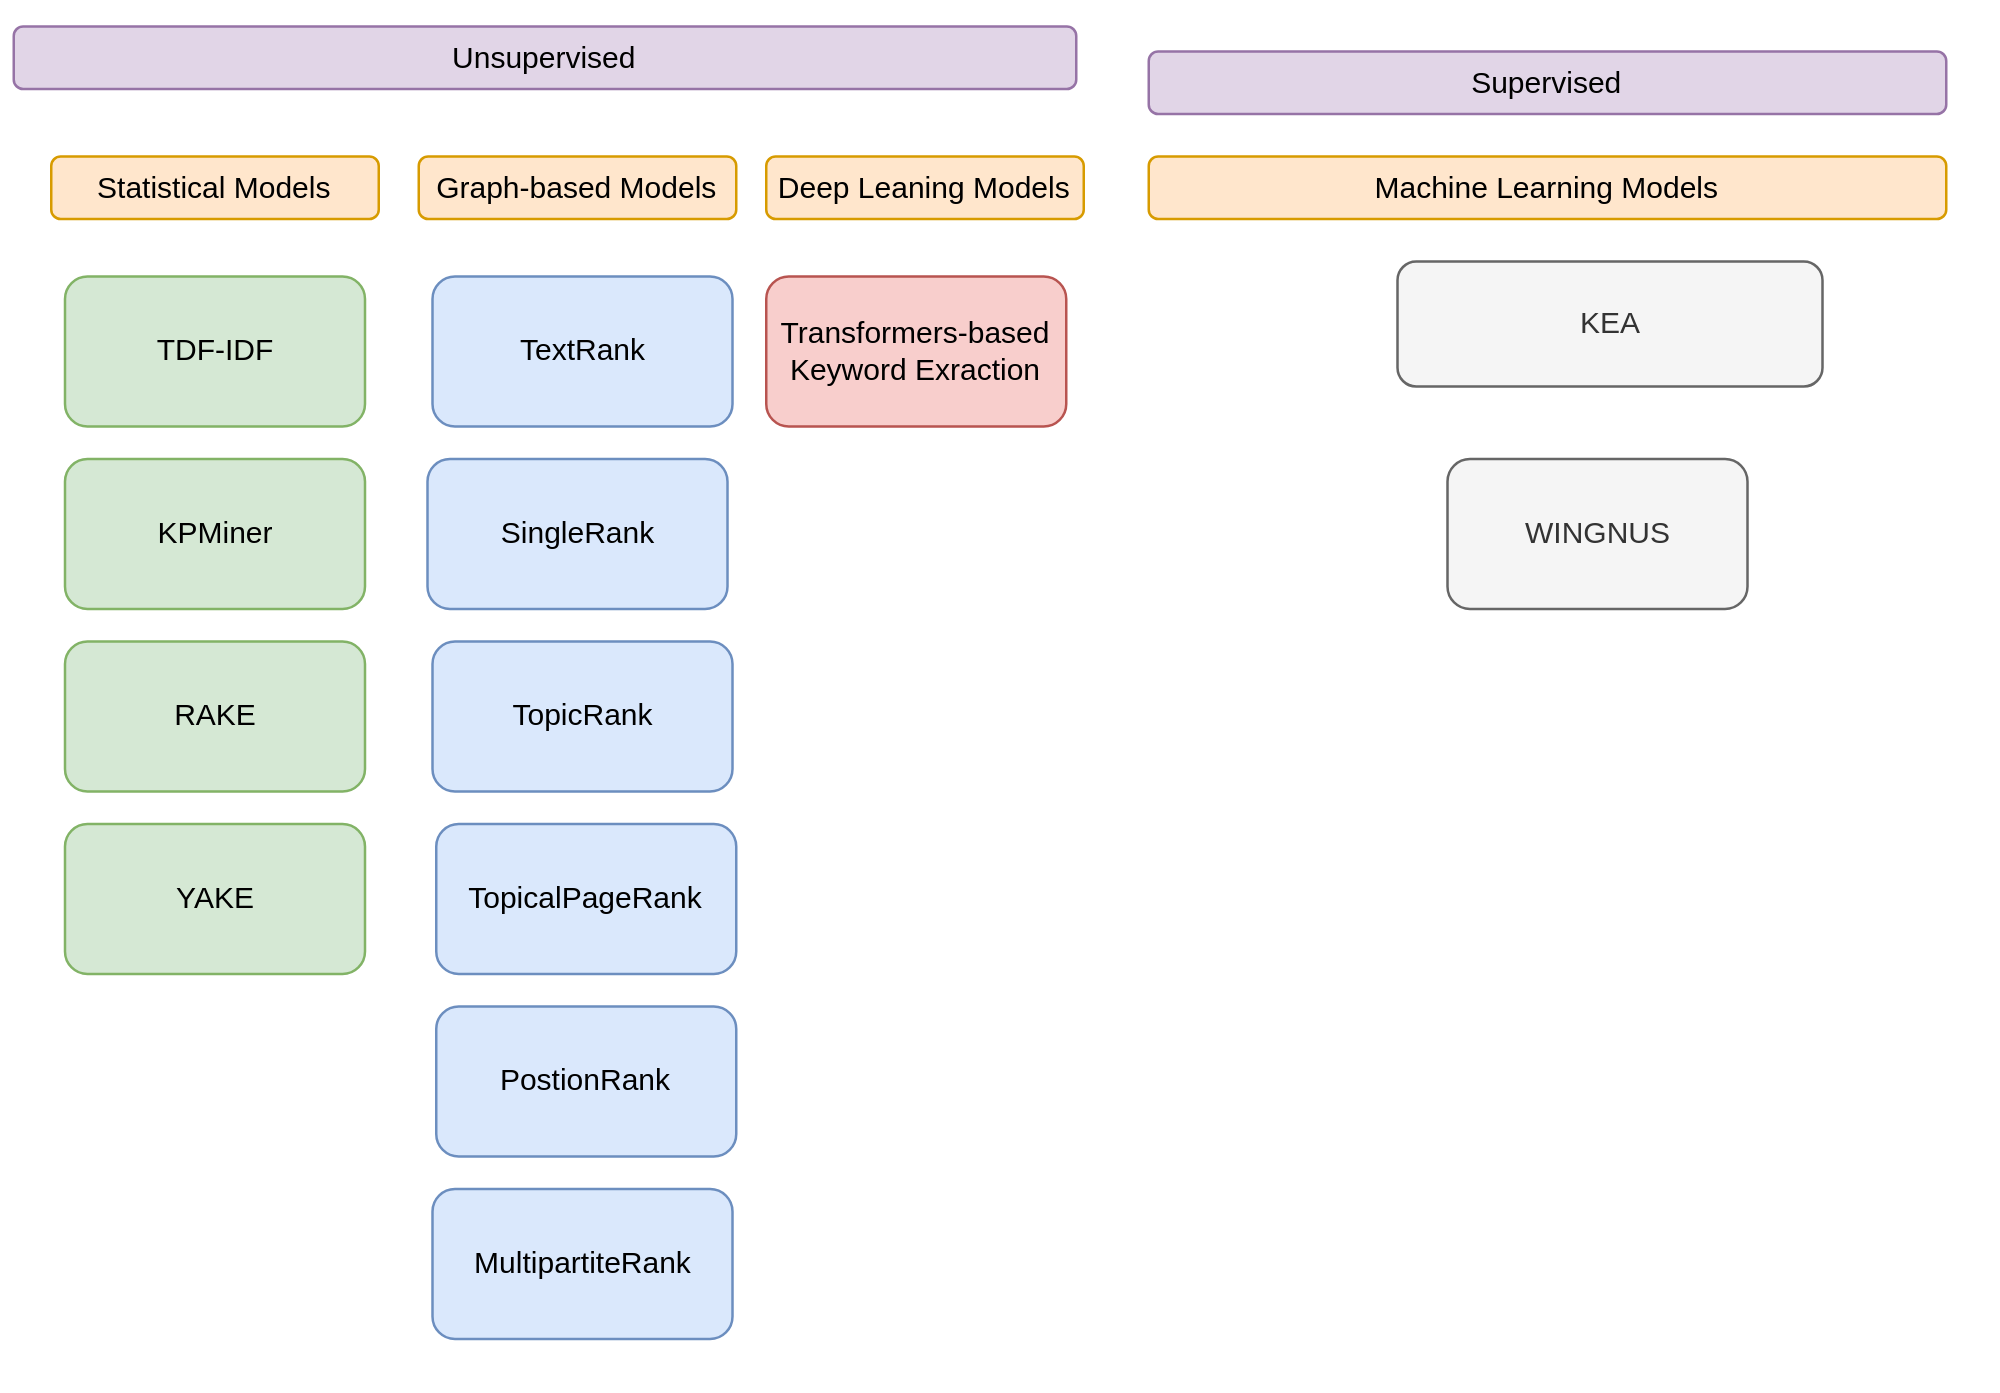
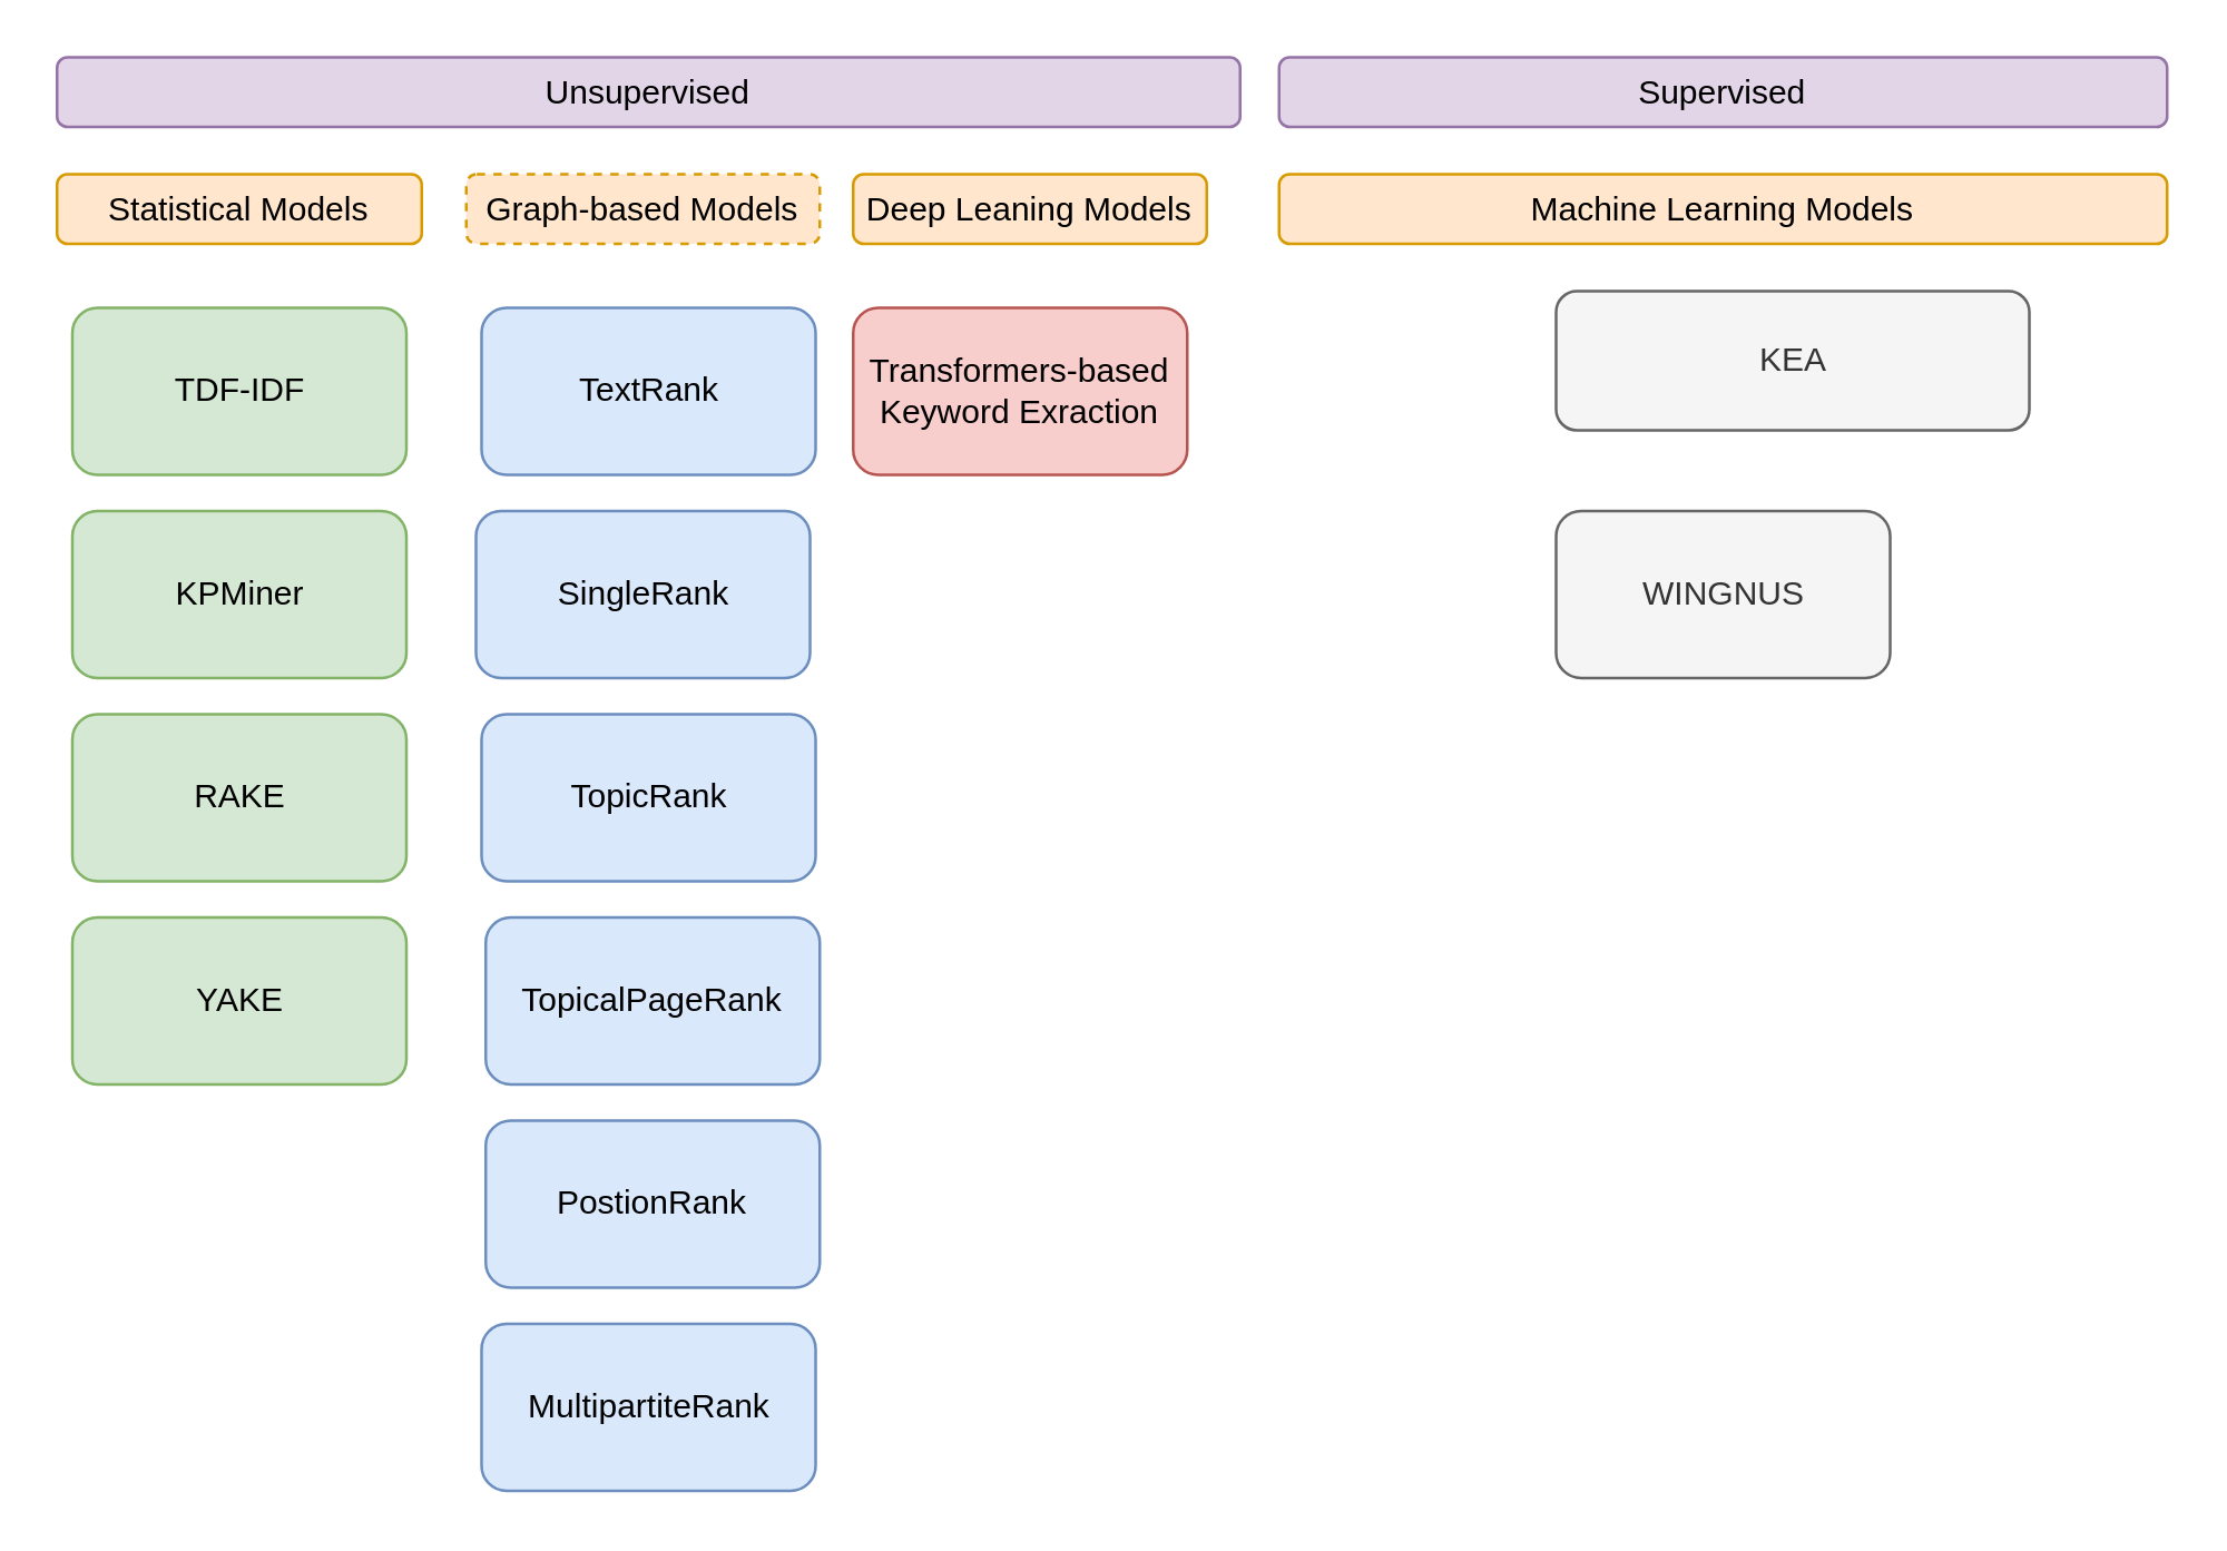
  <mxCell id="0" />
  <mxCell id="1" parent="0" />
- <mxCell id="2" value="&lt;div&gt;Unsupervised&lt;/div&gt;&lt;div class=&quot;section&quot; id=&quot;statistical-models&quot; style=&quot;box-sizing: border-box ; color: rgb(64 , 64 , 64) ; font-family: &amp;#34;lato&amp;#34; , , &amp;#34;helvetica neue&amp;#34; , &amp;#34;arial&amp;#34; , sans-serif ; font-size: 16px ; background-color: rgb(252 , 252 , 252)&quot;&gt;&lt;/div&gt;" style="rounded=1;whiteSpace=wrap;html=1;fillColor=#e1d5e7;strokeColor=#9673a6;" vertex="1" parent="1"><mxGeometry x="5" y="10" width="425" height="25" as="geometry" /></mxCell>
+ <mxCell id="2" value="&lt;div&gt;Unsupervised&lt;/div&gt;&lt;div class=&quot;section&quot; id=&quot;statistical-models&quot; style=&quot;box-sizing: border-box ; color: rgb(64 , 64 , 64) ; font-family: &amp;#34;lato&amp;#34; , , &amp;#34;helvetica neue&amp;#34; , &amp;#34;arial&amp;#34; , sans-serif ; font-size: 16px ; background-color: rgb(252 , 252 , 252)&quot;&gt;&lt;/div&gt;" style="rounded=1;whiteSpace=wrap;html=1;fillColor=#e1d5e7;strokeColor=#9673a6;" vertex="1" parent="1"><mxGeometry x="20" y="20" width="425" height="25" as="geometry" /></mxCell>
  <mxCell id="3" value="Supervised" style="rounded=1;whiteSpace=wrap;html=1;fillColor=#e1d5e7;strokeColor=#9673a6;" vertex="1" parent="1"><mxGeometry x="459" y="20" width="319" height="25" as="geometry" /></mxCell>
  <mxCell id="4" value="&lt;div&gt;Statistical Models&lt;/div&gt;&lt;div class=&quot;section&quot; id=&quot;statistical-models&quot; style=&quot;box-sizing: border-box ; color: rgb(64 , 64 , 64) ; font-family: &amp;#34;lato&amp;#34; , , &amp;#34;helvetica neue&amp;#34; , &amp;#34;arial&amp;#34; , sans-serif ; font-size: 16px ; background-color: rgb(252 , 252 , 252)&quot;&gt;&lt;/div&gt;" style="rounded=1;whiteSpace=wrap;html=1;fillColor=#ffe6cc;strokeColor=#d79b00;" vertex="1" parent="1"><mxGeometry x="20" y="62" width="131" height="25" as="geometry" /></mxCell>
- <mxCell id="5" value="&lt;div&gt;Graph-based Models&lt;/div&gt;&lt;div class=&quot;section&quot; id=&quot;statistical-models&quot; style=&quot;box-sizing: border-box ; color: rgb(64 , 64 , 64) ; font-family: &amp;#34;lato&amp;#34; , , &amp;#34;helvetica neue&amp;#34; , &amp;#34;arial&amp;#34; , sans-serif ; font-size: 16px ; background-color: rgb(252 , 252 , 252)&quot;&gt;&lt;/div&gt;" style="rounded=1;whiteSpace=wrap;html=1;fillColor=#ffe6cc;strokeColor=#d79b00;" vertex="1" parent="1"><mxGeometry x="167" y="62" width="127" height="25" as="geometry" /></mxCell>
+ <mxCell id="5" value="&lt;div&gt;Graph-based Models&lt;/div&gt;&lt;div class=&quot;section&quot; id=&quot;statistical-models&quot; style=&quot;box-sizing: border-box ; color: rgb(64 , 64 , 64) ; font-family: &amp;#34;lato&amp;#34; , , &amp;#34;helvetica neue&amp;#34; , &amp;#34;arial&amp;#34; , sans-serif ; font-size: 16px ; background-color: rgb(252 , 252 , 252)&quot;&gt;&lt;/div&gt;" style="rounded=1;whiteSpace=wrap;html=1;fillColor=#ffe6cc;strokeColor=#d79b00;dashed=1;" vertex="1" parent="1"><mxGeometry x="167" y="62" width="127" height="25" as="geometry" /></mxCell>
  <mxCell id="6" value="&lt;div&gt;Deep Leaning Models&lt;/div&gt;&lt;div class=&quot;section&quot; id=&quot;statistical-models&quot; style=&quot;box-sizing: border-box ; color: rgb(64 , 64 , 64) ; font-family: &amp;#34;lato&amp;#34; , , &amp;#34;helvetica neue&amp;#34; , &amp;#34;arial&amp;#34; , sans-serif ; font-size: 16px ; background-color: rgb(252 , 252 , 252)&quot;&gt;&lt;/div&gt;" style="rounded=1;whiteSpace=wrap;html=1;fillColor=#ffe6cc;strokeColor=#d79b00;" vertex="1" parent="1"><mxGeometry x="306" y="62" width="127" height="25" as="geometry" /></mxCell>
  <mxCell id="7" value="Machine Learning Models" style="rounded=1;whiteSpace=wrap;html=1;fillColor=#ffe6cc;strokeColor=#d79b00;" vertex="1" parent="1"><mxGeometry x="459" y="62" width="319" height="25" as="geometry" /></mxCell>
  <mxCell id="8" value="KEA" style="rounded=1;whiteSpace=wrap;html=1;fillColor=#f5f5f5;strokeColor=#666666;fontColor=#333333;" vertex="1" parent="1"><mxGeometry x="558.5" y="104" width="170" height="50" as="geometry" /></mxCell>
- <mxCell id="9" value="WINGNUS" style="rounded=1;whiteSpace=wrap;html=1;fillColor=#f5f5f5;strokeColor=#666666;fontColor=#333333;" vertex="1" parent="1"><mxGeometry x="578.5" y="183" width="120" height="60" as="geometry" /></mxCell>
+ <mxCell id="9" value="WINGNUS" style="rounded=1;whiteSpace=wrap;html=1;fillColor=#f5f5f5;strokeColor=#666666;fontColor=#333333;" vertex="1" parent="1"><mxGeometry x="558.5" y="183" width="120" height="60" as="geometry" /></mxCell>
  <mxCell id="10" value="TDF-IDF" style="rounded=1;whiteSpace=wrap;html=1;fillColor=#d5e8d4;strokeColor=#82b366;" vertex="1" parent="1"><mxGeometry x="25.5" y="110" width="120" height="60" as="geometry" /></mxCell>
  <mxCell id="11" value="KPMiner" style="rounded=1;whiteSpace=wrap;html=1;fillColor=#d5e8d4;strokeColor=#82b366;" vertex="1" parent="1"><mxGeometry x="25.5" y="183" width="120" height="60" as="geometry" /></mxCell>
  <mxCell id="12" value="RAKE" style="rounded=1;whiteSpace=wrap;html=1;fillColor=#d5e8d4;strokeColor=#82b366;" vertex="1" parent="1"><mxGeometry x="25.5" y="256" width="120" height="60" as="geometry" /></mxCell>
  <mxCell id="13" value="YAKE" style="rounded=1;whiteSpace=wrap;html=1;fillColor=#d5e8d4;strokeColor=#82b366;" vertex="1" parent="1"><mxGeometry x="25.5" y="329" width="120" height="60" as="geometry" /></mxCell>
  <mxCell id="14" value="TextRank" style="rounded=1;whiteSpace=wrap;html=1;fillColor=#dae8fc;strokeColor=#6c8ebf;" vertex="1" parent="1"><mxGeometry x="172.5" y="110" width="120" height="60" as="geometry" /></mxCell>
  <mxCell id="15" value="SingleRank" style="rounded=1;whiteSpace=wrap;html=1;fillColor=#dae8fc;strokeColor=#6c8ebf;" vertex="1" parent="1"><mxGeometry x="170.5" y="183" width="120" height="60" as="geometry" /></mxCell>
  <mxCell id="16" value="TopicRank" style="rounded=1;whiteSpace=wrap;html=1;fillColor=#dae8fc;strokeColor=#6c8ebf;" vertex="1" parent="1"><mxGeometry x="172.5" y="256" width="120" height="60" as="geometry" /></mxCell>
  <mxCell id="17" value="TopicalPageRank" style="rounded=1;whiteSpace=wrap;html=1;fillColor=#dae8fc;strokeColor=#6c8ebf;" vertex="1" parent="1"><mxGeometry x="174" y="329" width="120" height="60" as="geometry" /></mxCell>
  <mxCell id="18" value="PostionRank" style="rounded=1;whiteSpace=wrap;html=1;fillColor=#dae8fc;strokeColor=#6c8ebf;" vertex="1" parent="1"><mxGeometry x="174" y="402" width="120" height="60" as="geometry" /></mxCell>
  <mxCell id="19" value="MultipartiteRank" style="rounded=1;whiteSpace=wrap;html=1;fillColor=#dae8fc;strokeColor=#6c8ebf;" vertex="1" parent="1"><mxGeometry x="172.5" y="475" width="120" height="60" as="geometry" /></mxCell>
  <mxCell id="20" value="Transformers-based&lt;br&gt;Keyword Exraction" style="rounded=1;whiteSpace=wrap;html=1;fillColor=#f8cecc;strokeColor=#b85450;" vertex="1" parent="1"><mxGeometry x="306" y="110" width="120" height="60" as="geometry" /></mxCell>
